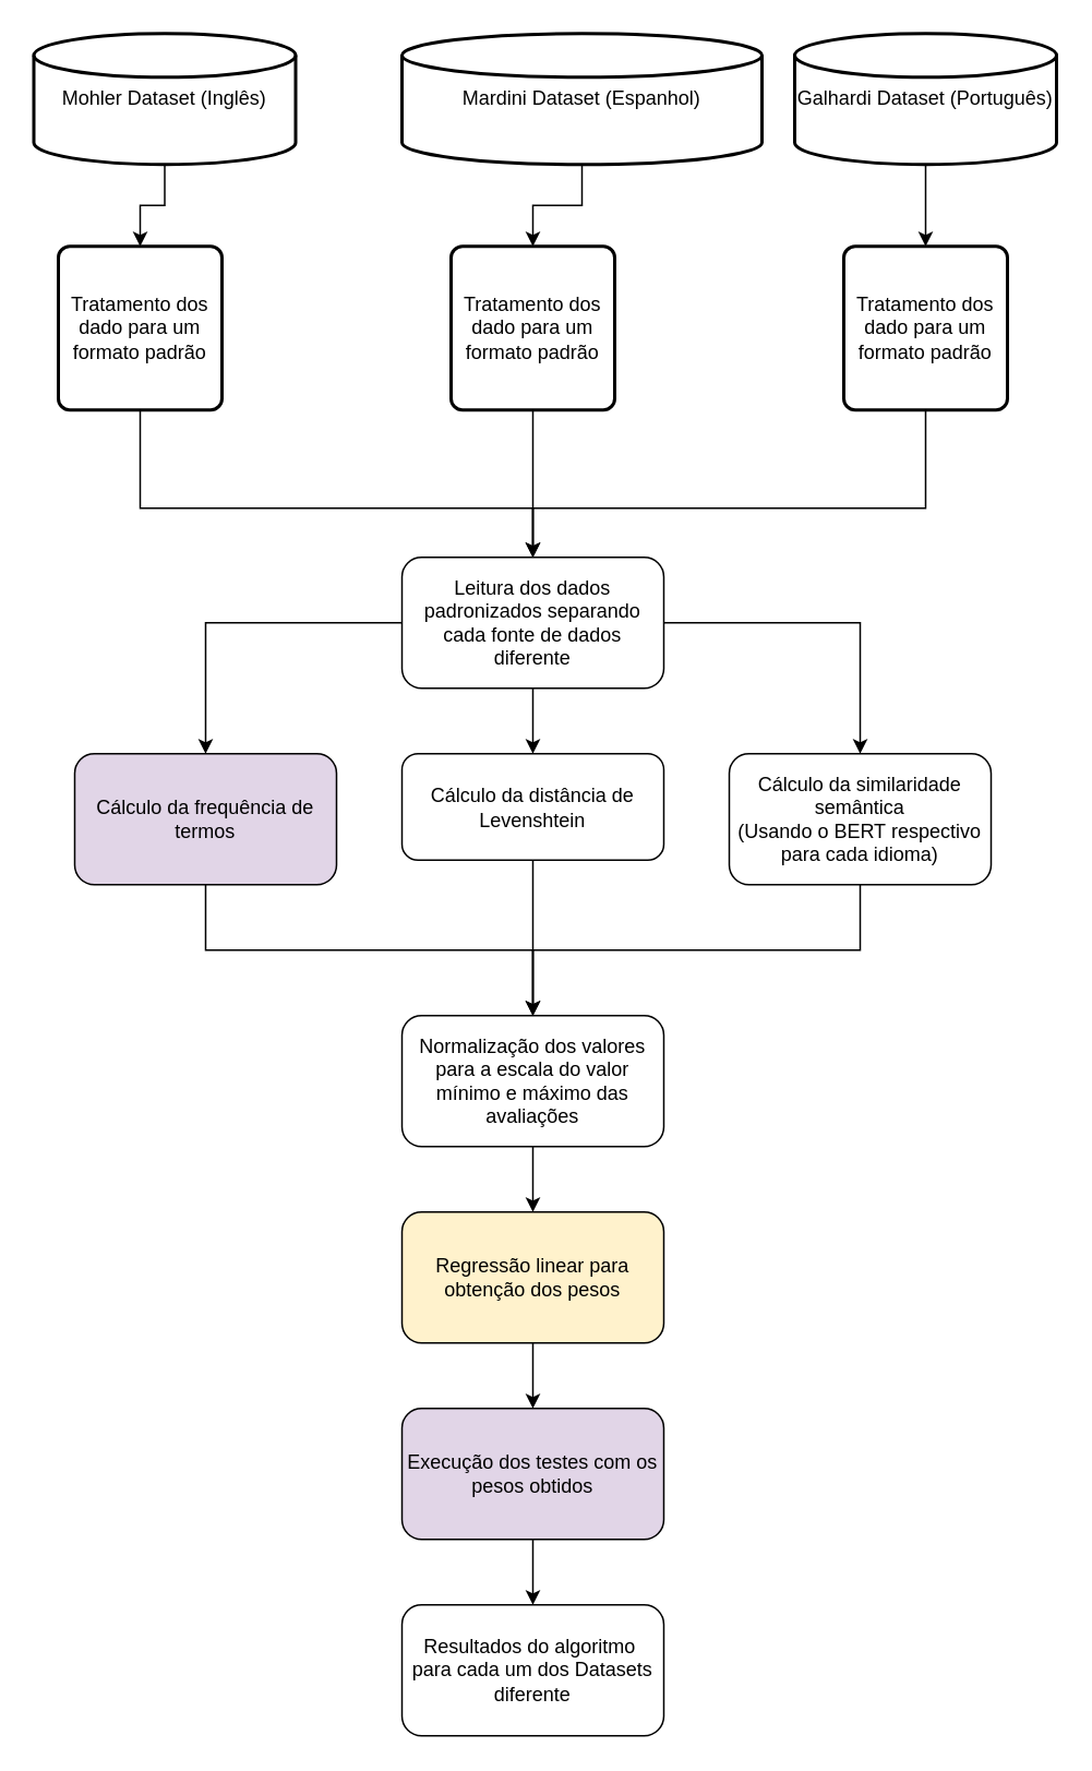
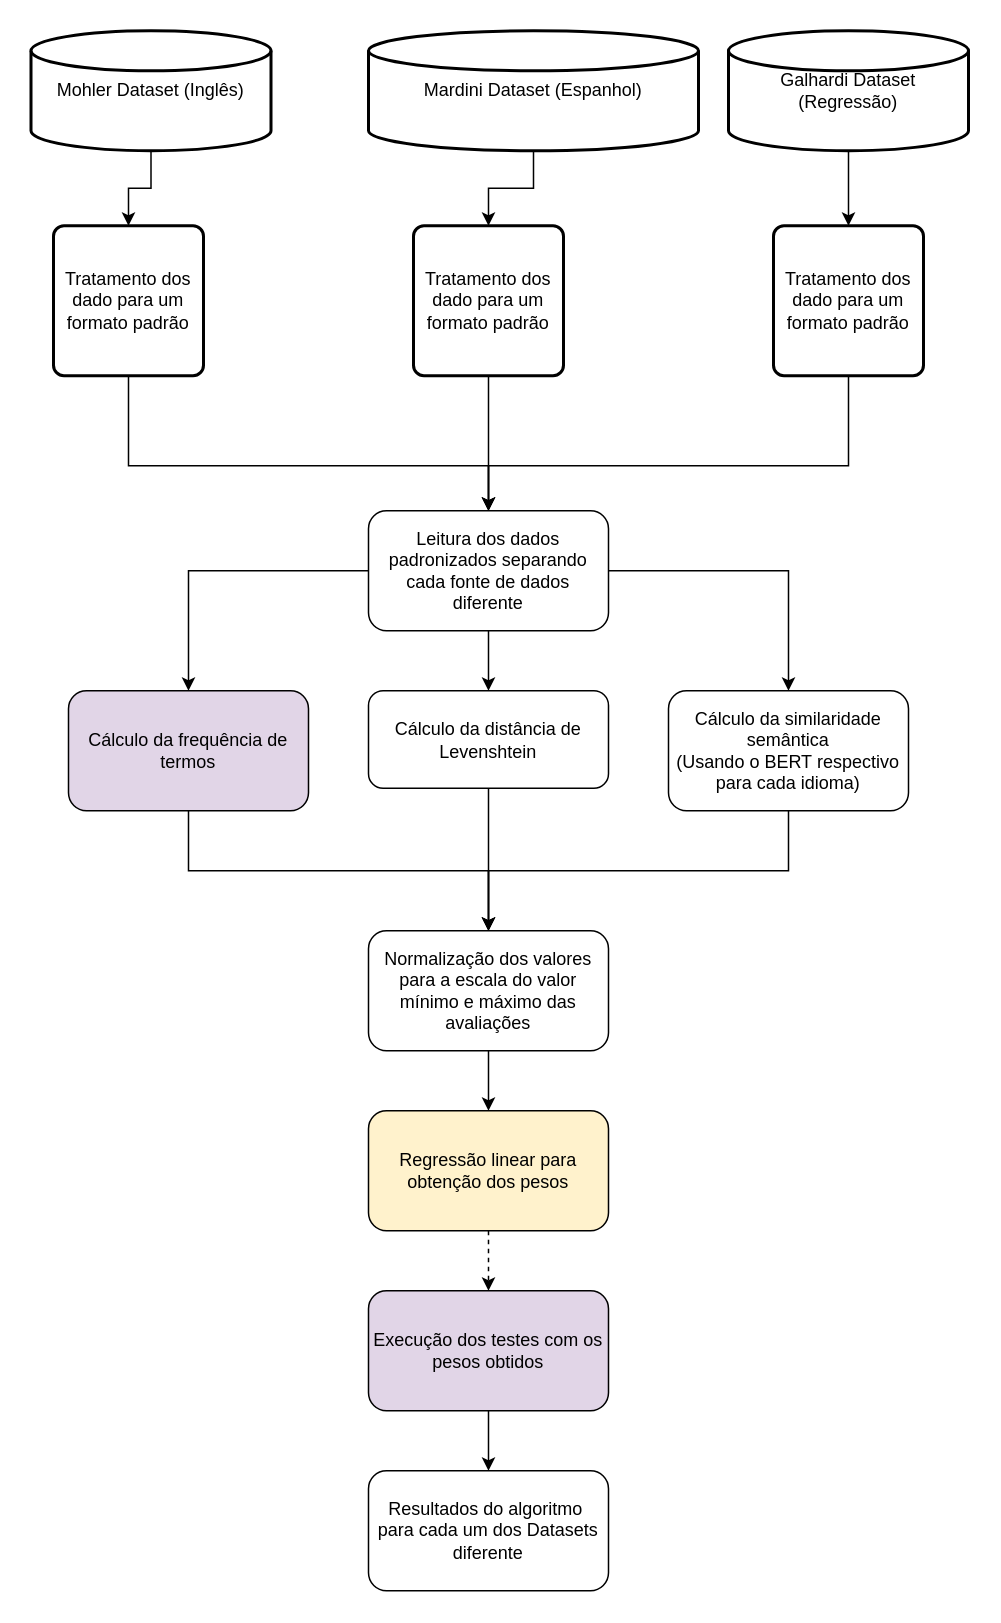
  <mxCell id="0" />
  <mxCell id="1" parent="0" />
  <mxCell id="2" style="edgeStyle=orthogonalEdgeStyle;rounded=0;orthogonalLoop=1;jettySize=auto;html=1;entryX=0.5;entryY=0;entryDx=0;entryDy=0;" edge="1" parent="1" source="3" target="9"><mxGeometry relative="1" as="geometry" /></mxCell>
  <mxCell id="3" value="Mohler Dataset (Inglês)" style="strokeWidth=2;html=1;shape=mxgraph.flowchart.database;whiteSpace=wrap;" vertex="1" parent="1"><mxGeometry x="20" y="20" width="160" height="80" as="geometry" /></mxCell>
  <mxCell id="4" style="edgeStyle=orthogonalEdgeStyle;rounded=0;orthogonalLoop=1;jettySize=auto;html=1;entryX=0.5;entryY=0;entryDx=0;entryDy=0;" edge="1" parent="1" source="5" target="11"><mxGeometry relative="1" as="geometry" /></mxCell>
  <mxCell id="5" value="Mardini Dataset (Espanhol)" style="strokeWidth=2;html=1;shape=mxgraph.flowchart.database;whiteSpace=wrap;" vertex="1" parent="1"><mxGeometry x="245" y="20" width="220" height="80" as="geometry" /></mxCell>
  <mxCell id="6" style="edgeStyle=orthogonalEdgeStyle;rounded=0;orthogonalLoop=1;jettySize=auto;html=1;entryX=0.5;entryY=0;entryDx=0;entryDy=0;" edge="1" parent="1" source="7" target="13"><mxGeometry relative="1" as="geometry" /></mxCell>
- <mxCell id="7" value="Galhardi Dataset (Português)" style="strokeWidth=2;html=1;shape=mxgraph.flowchart.database;whiteSpace=wrap;" vertex="1" parent="1"><mxGeometry x="485" y="20" width="160" height="80" as="geometry" /></mxCell>
+ <mxCell id="7" value="Galhardi Dataset (Regressão)" style="strokeWidth=2;html=1;shape=mxgraph.flowchart.database;whiteSpace=wrap;" vertex="1" parent="1"><mxGeometry x="485" y="20" width="160" height="80" as="geometry" /></mxCell>
  <mxCell id="8" style="edgeStyle=orthogonalEdgeStyle;rounded=0;orthogonalLoop=1;jettySize=auto;html=1;entryX=0.5;entryY=0;entryDx=0;entryDy=0;" edge="1" parent="1" source="9"><mxGeometry relative="1" as="geometry"><mxPoint x="325" y="340" as="targetPoint" /><Array as="points"><mxPoint x="85" y="310" /><mxPoint x="325" y="310" /></Array></mxGeometry></mxCell>
  <mxCell id="9" value="Tratamento dos dado para um formato padrão" style="rounded=1;whiteSpace=wrap;html=1;absoluteArcSize=1;arcSize=14;strokeWidth=2;" vertex="1" parent="1"><mxGeometry x="35" y="150" width="100" height="100" as="geometry" /></mxCell>
  <mxCell id="10" style="edgeStyle=orthogonalEdgeStyle;rounded=0;orthogonalLoop=1;jettySize=auto;html=1;entryX=0.5;entryY=0;entryDx=0;entryDy=0;" edge="1" parent="1" source="11"><mxGeometry relative="1" as="geometry"><mxPoint x="325" y="340" as="targetPoint" /></mxGeometry></mxCell>
  <mxCell id="11" value="Tratamento dos dado para um formato padrão" style="rounded=1;whiteSpace=wrap;html=1;absoluteArcSize=1;arcSize=14;strokeWidth=2;" vertex="1" parent="1"><mxGeometry x="275" y="150" width="100" height="100" as="geometry" /></mxCell>
  <mxCell id="12" style="edgeStyle=orthogonalEdgeStyle;rounded=0;orthogonalLoop=1;jettySize=auto;html=1;entryX=0.5;entryY=0;entryDx=0;entryDy=0;" edge="1" parent="1" source="13"><mxGeometry relative="1" as="geometry"><mxPoint x="325" y="340" as="targetPoint" /><Array as="points"><mxPoint x="565" y="310" /><mxPoint x="325" y="310" /></Array></mxGeometry></mxCell>
  <mxCell id="13" value="Tratamento dos dado para um formato padrão" style="rounded=1;whiteSpace=wrap;html=1;absoluteArcSize=1;arcSize=14;strokeWidth=2;" vertex="1" parent="1"><mxGeometry x="515" y="150" width="100" height="100" as="geometry" /></mxCell>
  <mxCell id="14" style="edgeStyle=orthogonalEdgeStyle;rounded=0;orthogonalLoop=1;jettySize=auto;html=1;entryX=0.5;entryY=0;entryDx=0;entryDy=0;" edge="1" parent="1" source="17" target="26"><mxGeometry relative="1" as="geometry" /></mxCell>
  <mxCell id="15" style="edgeStyle=orthogonalEdgeStyle;rounded=0;orthogonalLoop=1;jettySize=auto;html=1;entryX=0.5;entryY=0;entryDx=0;entryDy=0;" edge="1" parent="1" source="17" target="24"><mxGeometry relative="1" as="geometry" /></mxCell>
  <mxCell id="16" style="edgeStyle=orthogonalEdgeStyle;rounded=0;orthogonalLoop=1;jettySize=auto;html=1;entryX=0.5;entryY=0;entryDx=0;entryDy=0;" edge="1" parent="1" source="17" target="28"><mxGeometry relative="1" as="geometry" /></mxCell>
  <mxCell id="17" value="Leitura dos dados padronizados separando cada fonte de dados diferente" style="rounded=1;whiteSpace=wrap;html=1;" vertex="1" parent="1"><mxGeometry x="245" y="340" width="160" height="80" as="geometry" /></mxCell>
- <mxCell id="18" style="edgeStyle=orthogonalEdgeStyle;rounded=0;orthogonalLoop=1;jettySize=auto;html=1;entryX=0.5;entryY=0;entryDx=0;entryDy=0;" edge="1" parent="1" source="19" target="21"><mxGeometry relative="1" as="geometry" /></mxCell>
+ <mxCell id="18" style="edgeStyle=orthogonalEdgeStyle;rounded=0;orthogonalLoop=1;jettySize=auto;html=1;entryX=0.5;entryY=0;entryDx=0;entryDy=0;dashed=1;" edge="1" parent="1" source="19" target="21"><mxGeometry relative="1" as="geometry" /></mxCell>
  <mxCell id="19" value="Regressão linear para obtenção dos pesos" style="rounded=1;whiteSpace=wrap;html=1;fillColor=#fff2cc;" vertex="1" parent="1"><mxGeometry x="245" y="740" width="160" height="80" as="geometry" /></mxCell>
  <mxCell id="20" style="edgeStyle=orthogonalEdgeStyle;rounded=0;orthogonalLoop=1;jettySize=auto;html=1;entryX=0.5;entryY=0;entryDx=0;entryDy=0;" edge="1" parent="1" source="21" target="22"><mxGeometry relative="1" as="geometry" /></mxCell>
  <mxCell id="21" value="Execução dos testes com os pesos obtidos" style="rounded=1;whiteSpace=wrap;html=1;fillColor=#e1d5e7;" vertex="1" parent="1"><mxGeometry x="245" y="860" width="160" height="80" as="geometry" /></mxCell>
  <mxCell id="22" value="Resultados do algoritmo&amp;nbsp;&lt;div&gt;para cada um dos Datasets diferente&lt;/div&gt;" style="rounded=1;whiteSpace=wrap;html=1;" vertex="1" parent="1"><mxGeometry x="245" y="980" width="160" height="80" as="geometry" /></mxCell>
  <mxCell id="23" style="edgeStyle=orthogonalEdgeStyle;rounded=0;orthogonalLoop=1;jettySize=auto;html=1;entryX=0.5;entryY=0;entryDx=0;entryDy=0;" edge="1" parent="1" source="24" target="30"><mxGeometry relative="1" as="geometry"><Array as="points"><mxPoint x="125" y="580" /><mxPoint x="325" y="580" /></Array></mxGeometry></mxCell>
  <mxCell id="24" value="Cálculo da frequência de termos" style="rounded=1;whiteSpace=wrap;html=1;fillColor=#e1d5e7;" vertex="1" parent="1"><mxGeometry x="45" y="460" width="160" height="80" as="geometry" /></mxCell>
  <mxCell id="25" style="edgeStyle=orthogonalEdgeStyle;rounded=0;orthogonalLoop=1;jettySize=auto;html=1;entryX=0.5;entryY=0;entryDx=0;entryDy=0;" edge="1" parent="1" source="26" target="30"><mxGeometry relative="1" as="geometry" /></mxCell>
  <mxCell id="26" value="Cálculo da distância de Levenshtein" style="rounded=1;whiteSpace=wrap;html=1;" vertex="1" parent="1"><mxGeometry x="245" y="460" width="160" height="65" as="geometry" /></mxCell>
  <mxCell id="27" style="edgeStyle=orthogonalEdgeStyle;rounded=0;orthogonalLoop=1;jettySize=auto;html=1;entryX=0.5;entryY=0;entryDx=0;entryDy=0;" edge="1" parent="1" source="28" target="30"><mxGeometry relative="1" as="geometry"><Array as="points"><mxPoint x="525" y="580" /><mxPoint x="325" y="580" /></Array></mxGeometry></mxCell>
  <mxCell id="28" value="Cálculo da similaridade semântica&lt;div&gt;(Usando o BERT&amp;nbsp;&lt;span style=&quot;background-color: initial;&quot;&gt;respectivo para cada idioma)&lt;/span&gt;&lt;/div&gt;" style="rounded=1;whiteSpace=wrap;html=1;" vertex="1" parent="1"><mxGeometry x="445" y="460" width="160" height="80" as="geometry" /></mxCell>
  <mxCell id="29" style="edgeStyle=orthogonalEdgeStyle;rounded=0;orthogonalLoop=1;jettySize=auto;html=1;entryX=0.5;entryY=0;entryDx=0;entryDy=0;" edge="1" parent="1" source="30" target="19"><mxGeometry relative="1" as="geometry" /></mxCell>
  <mxCell id="30" value="Normalização dos valores para a escala do valor mínimo e máximo das avaliações" style="rounded=1;whiteSpace=wrap;html=1;" vertex="1" parent="1"><mxGeometry x="245" y="620" width="160" height="80" as="geometry" /></mxCell>
